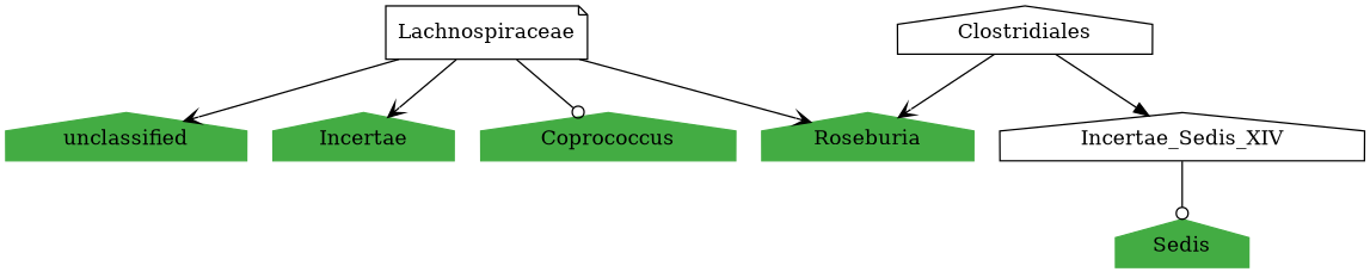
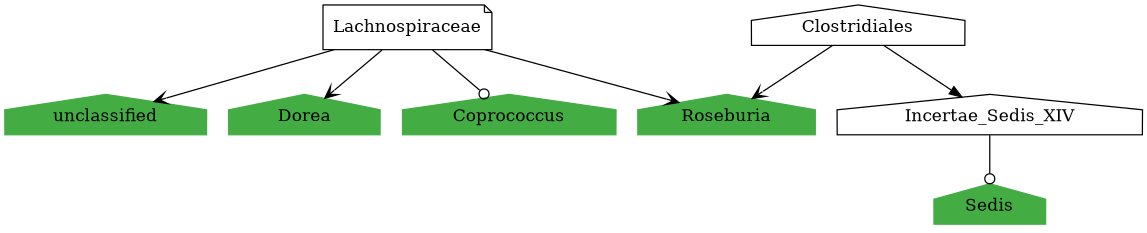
  digraph {
    node [color="#43AC43" shape=house style=filled]
    edge [arrowhead=vee]
    n1 [label=unclassified]
    n2 [label=Lachnospiraceae shape=note color="" style=""]
-   n3 [label=Incertae]
+   n3 [label=Dorea]
    n4 [label=Roseburia]
    n5 [label=Coprococcus]
    n6 [label=Clostridiales color="" style=""]
    n7 [label=Incertae_Sedis_XIV color="" style=""]
    n8 [label=Sedis]
    n2 -> n1
    n2 -> n3
    n2 -> n4
    n2 -> n5 [arrowhead=odot]
    n6 -> n4
    n6 -> n7 [arrowhead=normal]
    n7 -> n8 [arrowhead=odot]
  }
